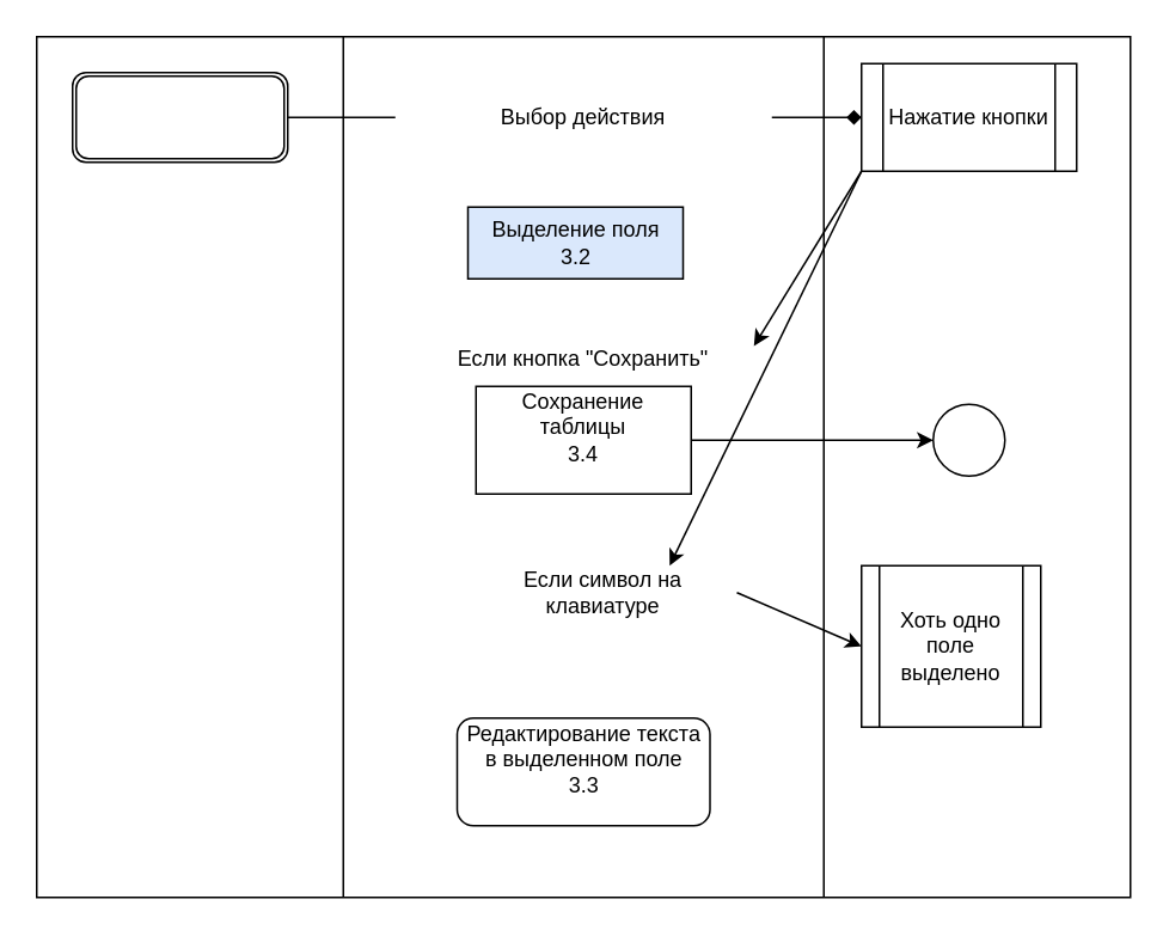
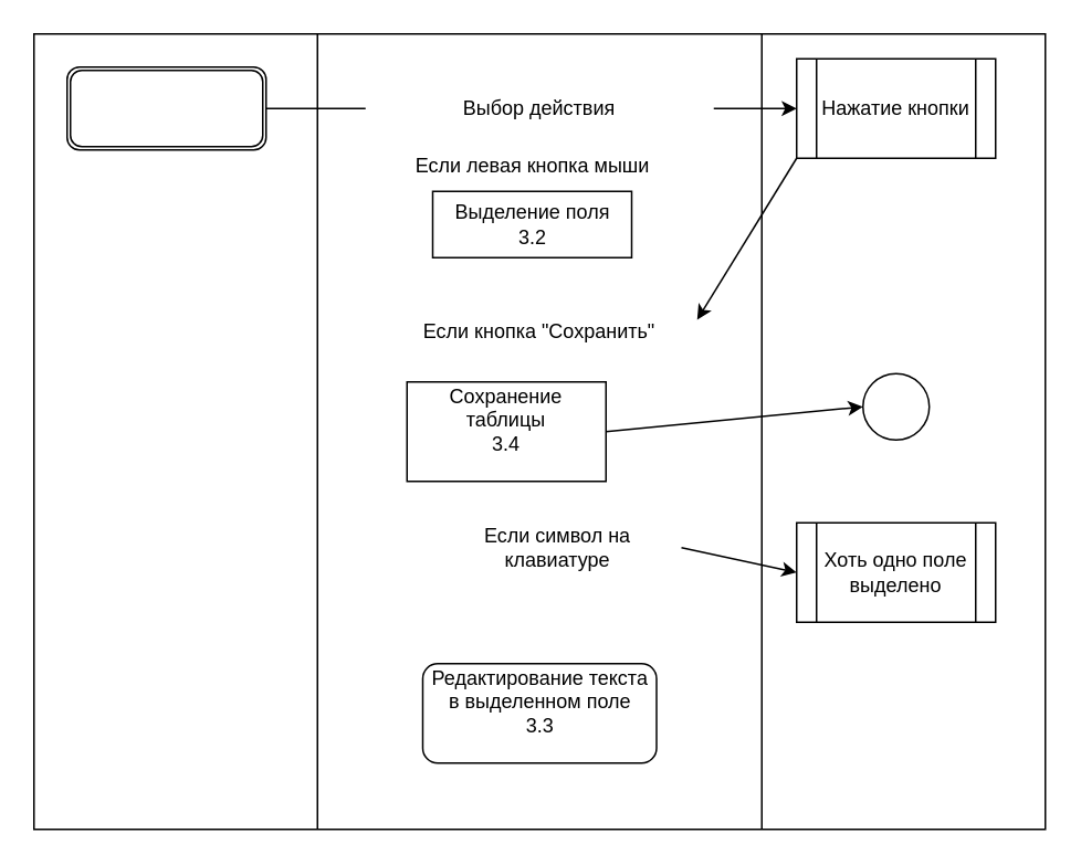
  <mxCell id="0" />
  <mxCell id="1" parent="0" />
  <mxCell id="2" value="" style="shape=process;whiteSpace=wrap;html=1;backgroundOutline=1;size=0.281;" vertex="1" parent="1"><mxGeometry x="20" y="20" width="610" height="480" as="geometry" /></mxCell>
  <mxCell id="3" value="" style="shape=ext;double=1;rounded=1;whiteSpace=wrap;html=1;" vertex="1" parent="1"><mxGeometry x="40" y="40" width="120" height="50" as="geometry" /></mxCell>
  <mxCell id="4" value="" style="endArrow=none;html=1;rounded=0;exitX=1;exitY=0.5;exitDx=0;exitDy=0;entryX=0;entryY=0.5;entryDx=0;entryDy=0;" edge="1" parent="1" source="3" target="5"><mxGeometry width="50" height="50" relative="1" as="geometry"><mxPoint x="220" y="90" as="sourcePoint" /><mxPoint x="260" y="40" as="targetPoint" /></mxGeometry></mxCell>
  <mxCell id="5" value="Выбор действия" style="text;html=1;strokeColor=none;fillColor=none;align=center;verticalAlign=middle;whiteSpace=wrap;rounded=0;" vertex="1" parent="1"><mxGeometry x="220" y="50" width="210" height="30" as="geometry" /></mxCell>
  <mxCell id="6" value="Нажатие кнопки" style="shape=process;whiteSpace=wrap;html=1;backgroundOutline=1;" vertex="1" parent="1"><mxGeometry x="480" y="35" width="120" height="60" as="geometry" /></mxCell>
- <mxCell id="7" value="&lt;div&gt;Выделение поля&lt;/div&gt;&lt;div&gt;3.2&lt;/div&gt;" style="rounded=0;whiteSpace=wrap;html=1;fillColor=#dae8fc;" vertex="1" parent="1"><mxGeometry x="260.5" y="115" width="120" height="40" as="geometry" /></mxCell>
- <mxCell id="8" value="" style="endArrow=diamond;html=1;rounded=0;exitX=1;exitY=0.5;exitDx=0;exitDy=0;entryX=0;entryY=0.5;entryDx=0;entryDy=0;" edge="1" parent="1" source="5" target="6"><mxGeometry width="50" height="50" relative="1" as="geometry"><mxPoint x="410" y="20" as="sourcePoint" /><mxPoint x="460" y="-30" as="targetPoint" /></mxGeometry></mxCell>
- <mxCell id="9" value="Хоть одно поле выделено" style="shape=process;whiteSpace=wrap;html=1;backgroundOutline=1;" vertex="1" parent="1"><mxGeometry x="480" y="315" width="100" height="90" as="geometry" /></mxCell>
+ <mxCell id="7" value="&lt;div&gt;Выделение поля&lt;/div&gt;&lt;div&gt;3.2&lt;/div&gt;" style="rounded=0;whiteSpace=wrap;html=1;" vertex="1" parent="1"><mxGeometry x="260.5" y="115" width="120" height="40" as="geometry" /></mxCell>
+ <mxCell id="8" value="" style="endArrow=classic;html=1;rounded=0;exitX=1;exitY=0.5;exitDx=0;exitDy=0;entryX=0;entryY=0.5;entryDx=0;entryDy=0;" edge="1" parent="1" source="5" target="6"><mxGeometry width="50" height="50" relative="1" as="geometry"><mxPoint x="410" y="20" as="sourcePoint" /><mxPoint x="460" y="-30" as="targetPoint" /></mxGeometry></mxCell>
+ <mxCell id="9" value="Хоть одно поле выделено" style="shape=process;whiteSpace=wrap;html=1;backgroundOutline=1;" vertex="1" parent="1"><mxGeometry x="480" y="315" width="120" height="60" as="geometry" /></mxCell>
  <mxCell id="10" value="&#10;&lt;div&gt;Редактирование текста в выделенном поле&lt;/div&gt;&lt;div&gt;3.3&lt;br&gt;&lt;/div&gt;&#10;&#10;" style="whiteSpace=wrap;html=1;rounded=1;" vertex="1" parent="1"><mxGeometry x="254.5" y="400" width="141" height="60" as="geometry" /></mxCell>
- <mxCell id="11" value="&#10;&lt;div&gt;Сохранение таблицы&lt;/div&gt;3.4&#10;&#10;" style="rounded=0;whiteSpace=wrap;html=1;" vertex="1" parent="1"><mxGeometry x="265" y="215" width="120" height="60" as="geometry" /></mxCell>
+ <mxCell id="11" value="&#10;&lt;div&gt;Сохранение таблицы&lt;/div&gt;3.4&#10;&#10;" style="rounded=0;whiteSpace=wrap;html=1;" vertex="1" parent="1"><mxGeometry x="245" y="230" width="120" height="60" as="geometry" /></mxCell>
+ <mxCell id="12" value="Если левая кнопка мыши" style="text;html=1;strokeColor=none;fillColor=none;align=center;verticalAlign=middle;whiteSpace=wrap;rounded=0;" vertex="1" parent="1"><mxGeometry x="245.5" y="85" width="150" height="30" as="geometry" /></mxCell>
  <mxCell id="13" value="Если символ на клавиатуре" style="text;html=1;strokeColor=none;fillColor=none;align=center;verticalAlign=middle;whiteSpace=wrap;rounded=0;" vertex="1" parent="1"><mxGeometry x="260.5" y="315" width="150" height="30" as="geometry" /></mxCell>
  <mxCell id="14" value="Если кнопка &quot;Сохранить&quot;" style="text;html=1;strokeColor=none;fillColor=none;align=center;verticalAlign=middle;whiteSpace=wrap;rounded=0;" vertex="1" parent="1"><mxGeometry x="230" y="185" width="190" height="30" as="geometry" /></mxCell>
  <mxCell id="15" value="" style="endArrow=classic;html=1;rounded=0;entryX=1;entryY=0.25;entryDx=0;entryDy=0;exitX=0;exitY=1;exitDx=0;exitDy=0;" edge="1" parent="1" source="6" target="14"><mxGeometry width="50" height="50" relative="1" as="geometry"><mxPoint x="500" y="210" as="sourcePoint" /><mxPoint x="550" y="160" as="targetPoint" /></mxGeometry></mxCell>
- <mxCell id="16" value="" style="endArrow=classic;html=1;rounded=0;entryX=0.75;entryY=0;entryDx=0;entryDy=0;exitX=0;exitY=1;exitDx=0;exitDy=0;" edge="1" parent="1" source="6" target="13"><mxGeometry width="50" height="50" relative="1" as="geometry"><mxPoint x="440" y="230" as="sourcePoint" /><mxPoint x="490" y="180" as="targetPoint" /></mxGeometry></mxCell>
  <mxCell id="17" value="" style="endArrow=classic;html=1;rounded=0;exitX=1;exitY=0.5;exitDx=0;exitDy=0;entryX=0;entryY=0.5;entryDx=0;entryDy=0;" edge="1" parent="1" source="13" target="9"><mxGeometry width="50" height="50" relative="1" as="geometry"><mxPoint x="420" y="350" as="sourcePoint" /><mxPoint x="470" y="300" as="targetPoint" /></mxGeometry></mxCell>
  <mxCell id="18" value="" style="ellipse;whiteSpace=wrap;html=1;aspect=fixed;" vertex="1" parent="1"><mxGeometry x="520" y="225" width="40" height="40" as="geometry" /></mxCell>
  <mxCell id="19" value="" style="endArrow=classic;html=1;rounded=0;exitX=1;exitY=0.5;exitDx=0;exitDy=0;entryX=0;entryY=0.5;entryDx=0;entryDy=0;" edge="1" parent="1" source="11" target="18"><mxGeometry width="50" height="50" relative="1" as="geometry"><mxPoint x="460" y="260" as="sourcePoint" /><mxPoint x="510" y="210" as="targetPoint" /></mxGeometry></mxCell>
